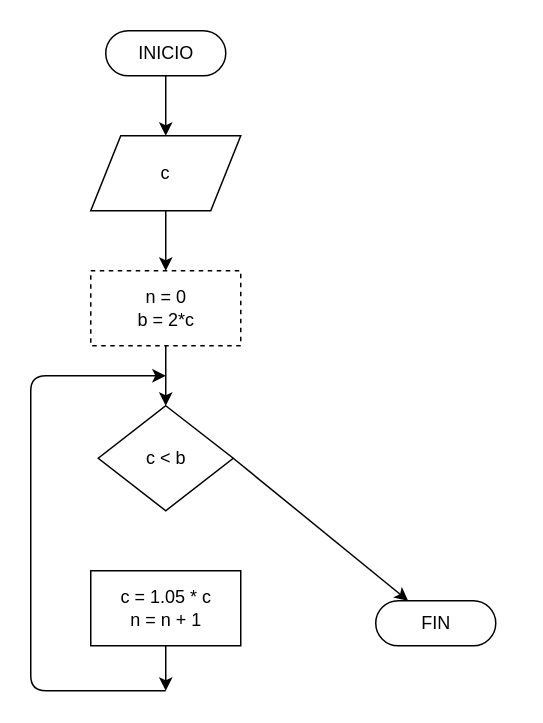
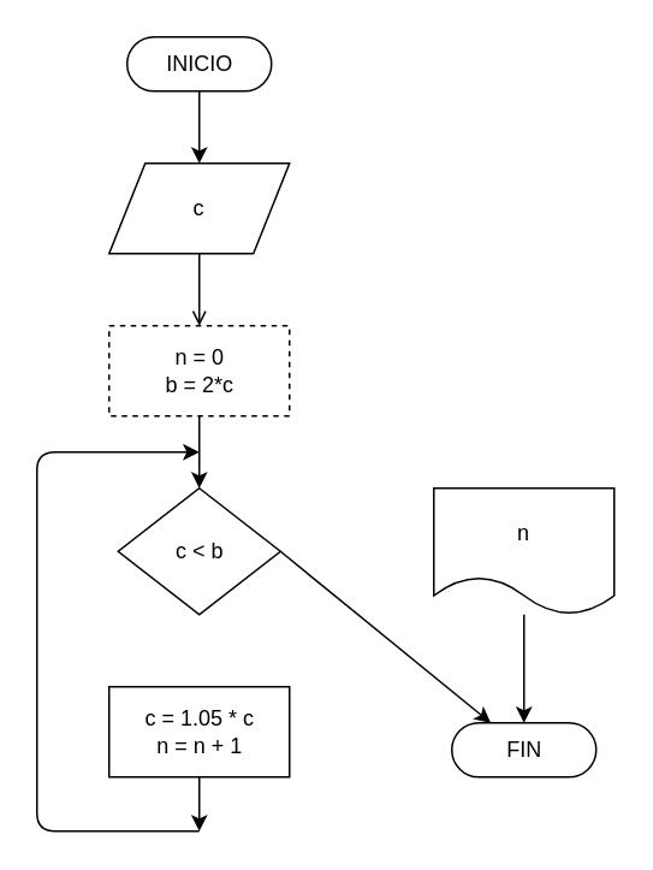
  <mxCell id="0" />
  <mxCell id="1" parent="0" />
  <mxCell id="2" style="edgeStyle=none;html=1;exitX=0.5;exitY=0.5;exitDx=0;exitDy=15;exitPerimeter=0;" edge="1" parent="1" source="3" target="5"><mxGeometry relative="1" as="geometry" /></mxCell>
  <mxCell id="3" value="INICIO" style="html=1;dashed=0;whitespace=wrap;shape=mxgraph.dfd.start" vertex="1" parent="1"><mxGeometry x="70" y="20" width="80" height="30" as="geometry" /></mxCell>
- <mxCell id="4" style="edgeStyle=none;html=1;exitX=0.5;exitY=1;exitDx=0;exitDy=0;" edge="1" parent="1" source="5" target="7"><mxGeometry relative="1" as="geometry" /></mxCell>
+ <mxCell id="4" style="edgeStyle=none;html=1;exitX=0.5;exitY=1;exitDx=0;exitDy=0;endArrow=open;" edge="1" parent="1" source="5" target="7"><mxGeometry relative="1" as="geometry" /></mxCell>
  <mxCell id="5" value="c" style="shape=parallelogram;perimeter=parallelogramPerimeter;whiteSpace=wrap;html=1;dashed=0;" vertex="1" parent="1"><mxGeometry x="60" y="90" width="100" height="50" as="geometry" /></mxCell>
  <mxCell id="6" value="" style="edgeStyle=none;html=1;" edge="1" parent="1" source="7" target="9"><mxGeometry relative="1" as="geometry" /></mxCell>
  <mxCell id="7" value="n = 0&lt;br&gt;b = 2*c" style="html=1;dashed=1;whitespace=wrap;" vertex="1" parent="1"><mxGeometry x="60" y="180" width="100" height="50" as="geometry" /></mxCell>
  <mxCell id="8" style="edgeStyle=none;html=1;exitX=1;exitY=0.5;exitDx=0;exitDy=0;" edge="1" parent="1" source="9" target="15"><mxGeometry relative="1" as="geometry" /></mxCell>
  <mxCell id="9" value="c &amp;lt; b" style="shape=rhombus;html=1;dashed=0;whitespace=wrap;perimeter=rhombusPerimeter;" vertex="1" parent="1"><mxGeometry x="65" y="270" width="90" height="70" as="geometry" /></mxCell>
  <mxCell id="10" style="edgeStyle=none;html=1;" edge="1" parent="1"><mxGeometry relative="1" as="geometry"><mxPoint x="110" y="250" as="targetPoint" /><mxPoint x="110" y="460" as="sourcePoint" /><Array as="points"><mxPoint x="20" y="460" /><mxPoint x="20" y="250" /></Array></mxGeometry></mxCell>
  <mxCell id="11" style="edgeStyle=none;html=1;exitX=0.5;exitY=1;exitDx=0;exitDy=0;" edge="1" parent="1" source="12"><mxGeometry relative="1" as="geometry"><mxPoint x="110" y="460" as="targetPoint" /></mxGeometry></mxCell>
  <mxCell id="12" value="c = 1.05 * c&lt;br&gt;n = n + 1" style="html=1;dashed=0;whitespace=wrap;" vertex="1" parent="1"><mxGeometry x="60" y="380" width="100" height="50" as="geometry" /></mxCell>
+ <mxCell id="13" value="" style="edgeStyle=none;html=1;" edge="1" parent="1" source="14" target="15"><mxGeometry relative="1" as="geometry" /></mxCell>
+ <mxCell id="14" value="n" style="shape=document;whiteSpace=wrap;html=1;boundedLbl=1;dashed=0;flipH=1;" vertex="1" parent="1"><mxGeometry x="240" y="270" width="100" height="70" as="geometry" /></mxCell>
  <mxCell id="15" value="FIN" style="html=1;dashed=0;whitespace=wrap;shape=mxgraph.dfd.start" vertex="1" parent="1"><mxGeometry x="250" y="400" width="80" height="30" as="geometry" /></mxCell>
